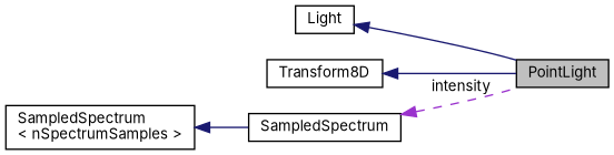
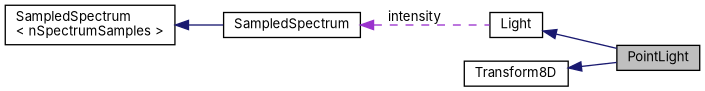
  digraph {
    fontname=Inter
    rankdir=LR
    node [color=black fillcolor=white fontname=Inter fontsize=10 shape=box style=filled]
    edge [color=midnightblue dir=back fontname=Inter fontsize=10 labelfontname=Helvetica labelfontsize=10 style=solid]
    n1 [fillcolor=grey75 fontcolor=black height=0.2 label=PointLight width=0.4]
    n2 [height=0.2 label=Light width=0.4]
    n3 [height=0.2 label=Transform8D width=0.4]
    n4 [height=0.2 label=SampledSpectrum width=0.4]
    n5 [height=0.2 label="SampledSpectrum\l\< nSpectrumSamples \>" width=0.4]
    n2 -> n1
    n3 -> n1
-   n4 -> n1 [color=darkorchid3 label=" intensity" style=dashed]
+   n4 -> n2 [color=darkorchid3 label=" intensity" style=dashed]
    n5 -> n4
  }
